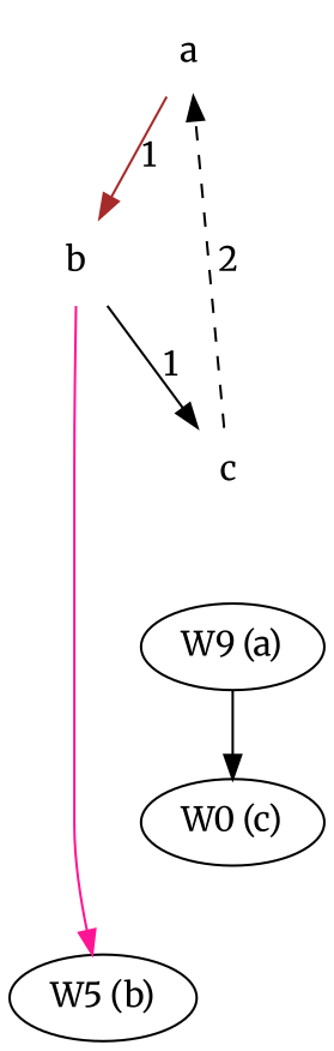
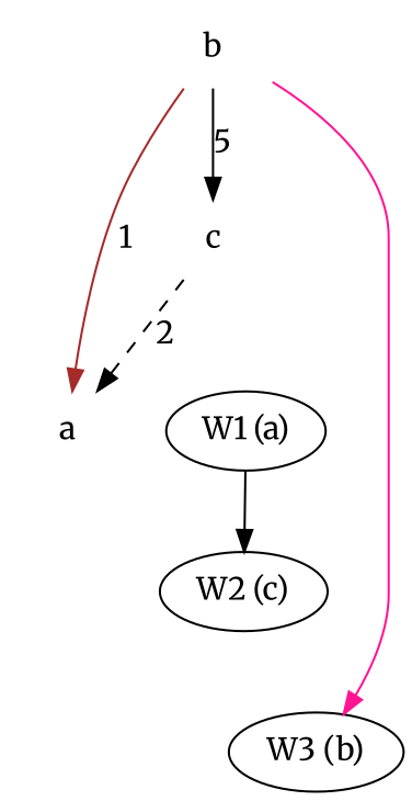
  digraph {
    fontname=Merriweather
    node [fontname=Merriweather]
    edge [color=black fontname=Merriweather]
    n1 [label=a shape=plaintext]
    n2 [label=b shape=plaintext]
    n3 [label=c shape=plaintext]
-   n4 [label="W5 (b)"]
-   n5 [label="W9 (a)"]
-   n6 [label="W0 (c)"]
-   n1 -> n2 [color=brown label=1]
-   n2 -> n3 [label=1]
+   n4 [label="W3 (b)"]
+   n5 [label="W1 (a)"]
+   n6 [label="W2 (c)"]
+   n2 -> n1 [color=brown label=1]
+   n2 -> n3 [label=5]
    n2 -> n4 [color=deeppink]
    n3 -> n1 [label=" 2" style=dashed]
    n3 -> n5 [style=invis color=""]
    n5 -> n6
    n6 -> n4 [style=invis color=""]
  }
